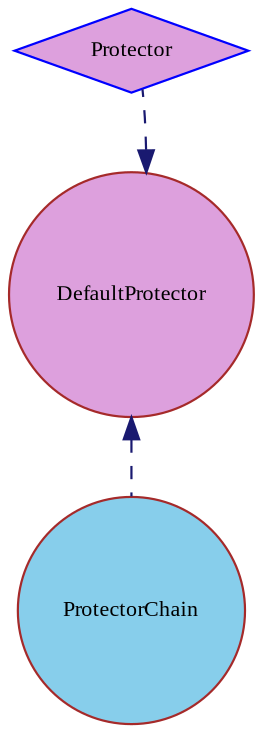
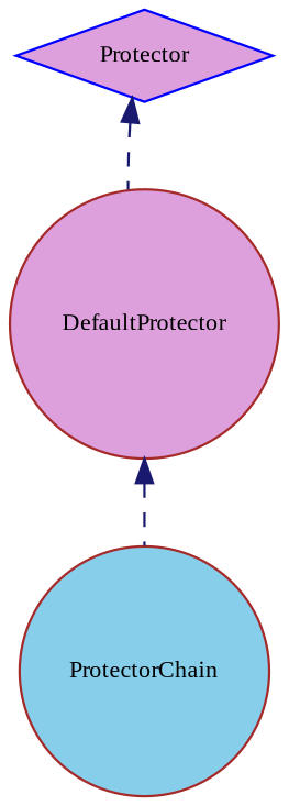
  digraph {
    fontname="Liberation Serif"
    node [color=brown fillcolor=plum fontname="Liberation Serif" fontsize=10 shape=circle style=filled]
    edge [color=midnightblue dir=back fontname="Liberation Serif" fontsize=10 labelfontname=Helvetica labelfontsize=10 style=dashed]
    n1 [color=blue fontcolor=black height=0.2 label=Protector shape=diamond width=0.4]
    n2 [height=0.2 label=DefaultProtector width=0.4]
    n3 [fillcolor=skyblue height=0.2 label=ProtectorChain width=0.4]
-   n2 -> n1
+   n1 -> n2
    n2 -> n3
  }
